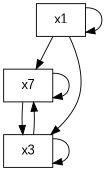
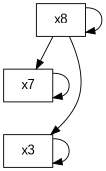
  digraph {
    fontname="Liberation Sans"
    node [fontname="Liberation Sans" shape=box]
    edge [fontname="Liberation Sans"]
-   n1 [label=x1]
+   n1 [label=x8]
    n2 [label=x7]
    n3 [label=x3]
    n1 -> n1
    n1 -> n2
    n1 -> n3
    n2 -> n2
-   n2 -> n3
-   n3 -> n2
    n3 -> n3
  }
